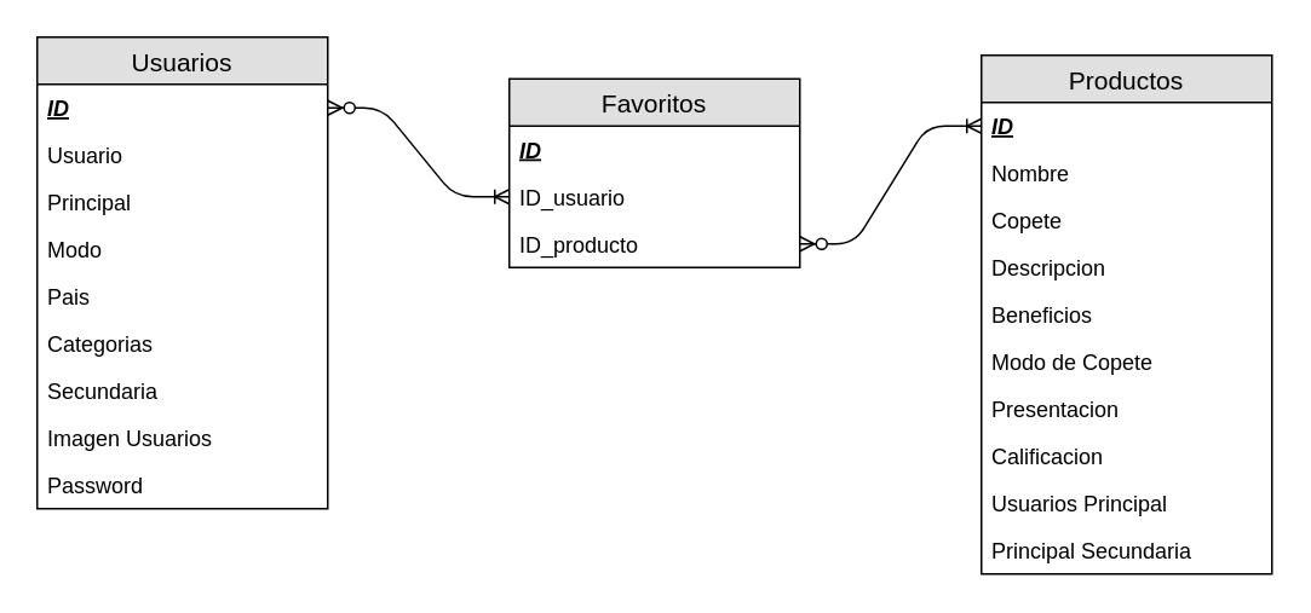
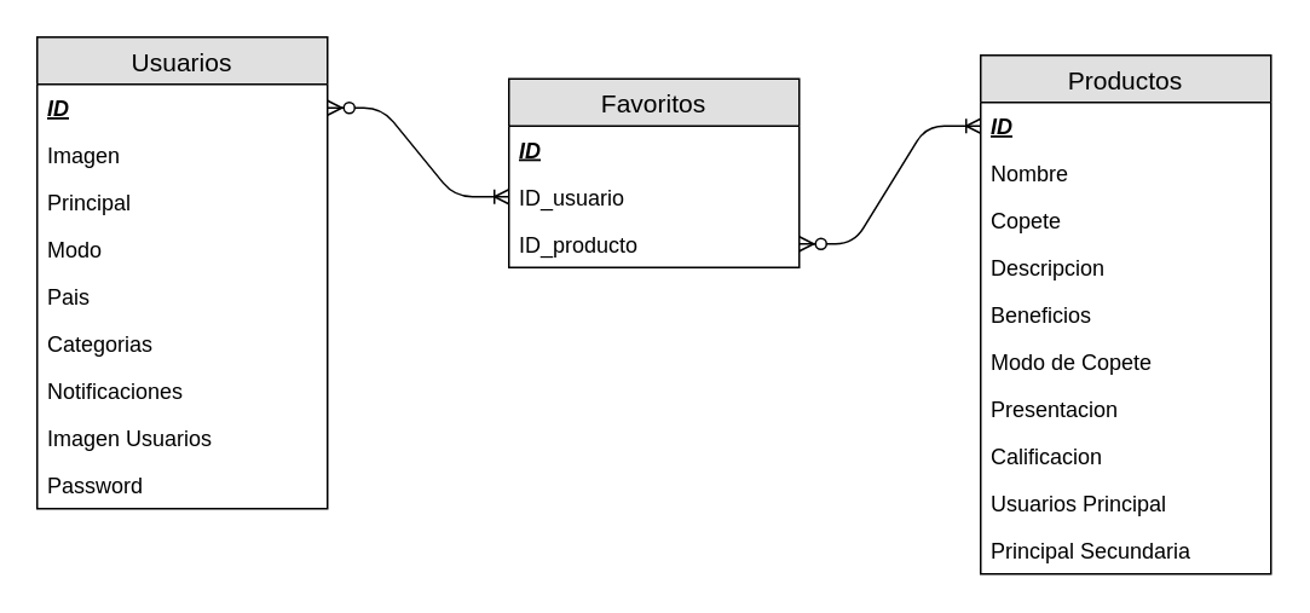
  <mxCell id="0" />
  <mxCell id="1" parent="0" />
  <mxCell id="2" value="Usuarios" style="swimlane;fontStyle=0;childLayout=stackLayout;horizontal=1;startSize=26;fillColor=#e0e0e0;horizontalStack=0;resizeParent=1;resizeParentMax=0;resizeLast=0;collapsible=1;marginBottom=0;swimlaneFillColor=#ffffff;align=center;fontSize=14;" vertex="1" parent="1"><mxGeometry x="20" y="20" width="160" height="260" as="geometry" /></mxCell>
  <mxCell id="3" value="ID" style="text;strokeColor=none;fillColor=none;spacingLeft=4;spacingRight=4;overflow=hidden;rotatable=0;points=[[0,0.5],[1,0.5]];portConstraint=eastwest;fontSize=12;fontStyle=7" vertex="1" parent="2"><mxGeometry y="26" width="160" height="26" as="geometry" /></mxCell>
- <mxCell id="4" value="Usuario" style="text;strokeColor=none;fillColor=none;spacingLeft=4;spacingRight=4;overflow=hidden;rotatable=0;points=[[0,0.5],[1,0.5]];portConstraint=eastwest;fontSize=12;" vertex="1" parent="2"><mxGeometry y="52" width="160" height="26" as="geometry" /></mxCell>
+ <mxCell id="4" value="Imagen" style="text;strokeColor=none;fillColor=none;spacingLeft=4;spacingRight=4;overflow=hidden;rotatable=0;points=[[0,0.5],[1,0.5]];portConstraint=eastwest;fontSize=12;" vertex="1" parent="2"><mxGeometry y="52" width="160" height="26" as="geometry" /></mxCell>
  <mxCell id="5" value="Principal" style="text;strokeColor=none;fillColor=none;spacingLeft=4;spacingRight=4;overflow=hidden;rotatable=0;points=[[0,0.5],[1,0.5]];portConstraint=eastwest;fontSize=12;" vertex="1" parent="2"><mxGeometry y="78" width="160" height="26" as="geometry" /></mxCell>
  <mxCell id="6" value="Modo" style="text;strokeColor=none;fillColor=none;spacingLeft=4;spacingRight=4;overflow=hidden;rotatable=0;points=[[0,0.5],[1,0.5]];portConstraint=eastwest;fontSize=12;" vertex="1" parent="2"><mxGeometry y="104" width="160" height="26" as="geometry" /></mxCell>
  <mxCell id="7" value="Pais" style="text;strokeColor=none;fillColor=none;spacingLeft=4;spacingRight=4;overflow=hidden;rotatable=0;points=[[0,0.5],[1,0.5]];portConstraint=eastwest;fontSize=12;" vertex="1" parent="2"><mxGeometry y="130" width="160" height="26" as="geometry" /></mxCell>
  <mxCell id="8" value="Categorias" style="text;strokeColor=none;fillColor=none;spacingLeft=4;spacingRight=4;overflow=hidden;rotatable=0;points=[[0,0.5],[1,0.5]];portConstraint=eastwest;fontSize=12;" vertex="1" parent="2"><mxGeometry y="156" width="160" height="26" as="geometry" /></mxCell>
- <mxCell id="9" value="Secundaria" style="text;strokeColor=none;fillColor=none;spacingLeft=4;spacingRight=4;overflow=hidden;rotatable=0;points=[[0,0.5],[1,0.5]];portConstraint=eastwest;fontSize=12;" vertex="1" parent="2"><mxGeometry y="182" width="160" height="26" as="geometry" /></mxCell>
+ <mxCell id="9" value="Notificaciones" style="text;strokeColor=none;fillColor=none;spacingLeft=4;spacingRight=4;overflow=hidden;rotatable=0;points=[[0,0.5],[1,0.5]];portConstraint=eastwest;fontSize=12;" vertex="1" parent="2"><mxGeometry y="182" width="160" height="26" as="geometry" /></mxCell>
  <mxCell id="10" value="Imagen Usuarios" style="text;strokeColor=none;fillColor=none;spacingLeft=4;spacingRight=4;overflow=hidden;rotatable=0;points=[[0,0.5],[1,0.5]];portConstraint=eastwest;fontSize=12;" vertex="1" parent="2"><mxGeometry y="208" width="160" height="26" as="geometry" /></mxCell>
  <mxCell id="11" value="Password" style="text;strokeColor=none;fillColor=none;spacingLeft=4;spacingRight=4;overflow=hidden;rotatable=0;points=[[0,0.5],[1,0.5]];portConstraint=eastwest;fontSize=12;" vertex="1" parent="2"><mxGeometry y="234" width="160" height="26" as="geometry" /></mxCell>
  <mxCell id="12" value="Productos" style="swimlane;fontStyle=0;childLayout=stackLayout;horizontal=1;startSize=26;fillColor=#e0e0e0;horizontalStack=0;resizeParent=1;resizeParentMax=0;resizeLast=0;collapsible=1;marginBottom=0;swimlaneFillColor=#ffffff;align=center;fontSize=14;" vertex="1" parent="1"><mxGeometry x="540" y="30" width="160" height="286" as="geometry" /></mxCell>
  <mxCell id="13" value="ID" style="text;strokeColor=none;fillColor=none;spacingLeft=4;spacingRight=4;overflow=hidden;rotatable=0;points=[[0,0.5],[1,0.5]];portConstraint=eastwest;fontSize=12;fontStyle=7" vertex="1" parent="12"><mxGeometry y="26" width="160" height="26" as="geometry" /></mxCell>
  <mxCell id="14" value="Nombre" style="text;strokeColor=none;fillColor=none;spacingLeft=4;spacingRight=4;overflow=hidden;rotatable=0;points=[[0,0.5],[1,0.5]];portConstraint=eastwest;fontSize=12;" vertex="1" parent="12"><mxGeometry y="52" width="160" height="26" as="geometry" /></mxCell>
  <mxCell id="15" value="Copete" style="text;strokeColor=none;fillColor=none;spacingLeft=4;spacingRight=4;overflow=hidden;rotatable=0;points=[[0,0.5],[1,0.5]];portConstraint=eastwest;fontSize=12;" vertex="1" parent="12"><mxGeometry y="78" width="160" height="26" as="geometry" /></mxCell>
  <mxCell id="16" value="Descripcion" style="text;strokeColor=none;fillColor=none;spacingLeft=4;spacingRight=4;overflow=hidden;rotatable=0;points=[[0,0.5],[1,0.5]];portConstraint=eastwest;fontSize=12;" vertex="1" parent="12"><mxGeometry y="104" width="160" height="26" as="geometry" /></mxCell>
  <mxCell id="17" value="Beneficios" style="text;strokeColor=none;fillColor=none;spacingLeft=4;spacingRight=4;overflow=hidden;rotatable=0;points=[[0,0.5],[1,0.5]];portConstraint=eastwest;fontSize=12;" vertex="1" parent="12"><mxGeometry y="130" width="160" height="26" as="geometry" /></mxCell>
  <mxCell id="18" value="Modo de Copete" style="text;strokeColor=none;fillColor=none;spacingLeft=4;spacingRight=4;overflow=hidden;rotatable=0;points=[[0,0.5],[1,0.5]];portConstraint=eastwest;fontSize=12;" vertex="1" parent="12"><mxGeometry y="156" width="160" height="26" as="geometry" /></mxCell>
  <mxCell id="19" value="Presentacion" style="text;strokeColor=none;fillColor=none;spacingLeft=4;spacingRight=4;overflow=hidden;rotatable=0;points=[[0,0.5],[1,0.5]];portConstraint=eastwest;fontSize=12;" vertex="1" parent="12"><mxGeometry y="182" width="160" height="26" as="geometry" /></mxCell>
  <mxCell id="20" value="Calificacion" style="text;strokeColor=none;fillColor=none;spacingLeft=4;spacingRight=4;overflow=hidden;rotatable=0;points=[[0,0.5],[1,0.5]];portConstraint=eastwest;fontSize=12;" vertex="1" parent="12"><mxGeometry y="208" width="160" height="26" as="geometry" /></mxCell>
  <mxCell id="21" value="Usuarios Principal&#10;" style="text;strokeColor=none;fillColor=none;spacingLeft=4;spacingRight=4;overflow=hidden;rotatable=0;points=[[0,0.5],[1,0.5]];portConstraint=eastwest;fontSize=12;" vertex="1" parent="12"><mxGeometry y="234" width="160" height="26" as="geometry" /></mxCell>
  <mxCell id="22" value="Principal Secundaria&#10;" style="text;strokeColor=none;fillColor=none;spacingLeft=4;spacingRight=4;overflow=hidden;rotatable=0;points=[[0,0.5],[1,0.5]];portConstraint=eastwest;fontSize=12;" vertex="1" parent="12"><mxGeometry y="260" width="160" height="26" as="geometry" /></mxCell>
  <mxCell id="23" value="Favoritos" style="swimlane;fontStyle=0;childLayout=stackLayout;horizontal=1;startSize=26;fillColor=#e0e0e0;horizontalStack=0;resizeParent=1;resizeParentMax=0;resizeLast=0;collapsible=1;marginBottom=0;swimlaneFillColor=#ffffff;align=center;fontSize=14;" vertex="1" parent="1"><mxGeometry x="280" y="43" width="160" height="104" as="geometry" /></mxCell>
  <mxCell id="24" value="ID" style="text;strokeColor=none;fillColor=none;spacingLeft=4;spacingRight=4;overflow=hidden;rotatable=0;points=[[0,0.5],[1,0.5]];portConstraint=eastwest;fontSize=12;fontStyle=7" vertex="1" parent="23"><mxGeometry y="26" width="160" height="26" as="geometry" /></mxCell>
  <mxCell id="25" value="ID_usuario" style="text;strokeColor=none;fillColor=none;spacingLeft=4;spacingRight=4;overflow=hidden;rotatable=0;points=[[0,0.5],[1,0.5]];portConstraint=eastwest;fontSize=12;" vertex="1" parent="23"><mxGeometry y="52" width="160" height="26" as="geometry" /></mxCell>
  <mxCell id="26" value="ID_producto" style="text;strokeColor=none;fillColor=none;spacingLeft=4;spacingRight=4;overflow=hidden;rotatable=0;points=[[0,0.5],[1,0.5]];portConstraint=eastwest;fontSize=12;" vertex="1" parent="23"><mxGeometry y="78" width="160" height="26" as="geometry" /></mxCell>
  <mxCell id="27" value="" style="edgeStyle=entityRelationEdgeStyle;fontSize=12;html=1;endArrow=ERoneToMany;startArrow=ERzeroToMany;entryX=0;entryY=0.5;entryDx=0;entryDy=0;exitX=1;exitY=0.5;exitDx=0;exitDy=0;" edge="1" parent="1" source="3" target="25"><mxGeometry width="100" height="100" relative="1" as="geometry"><mxPoint x="240" y="160" as="sourcePoint" /><mxPoint x="120" y="340" as="targetPoint" /></mxGeometry></mxCell>
  <mxCell id="28" value="" style="edgeStyle=entityRelationEdgeStyle;fontSize=12;html=1;endArrow=ERoneToMany;startArrow=ERzeroToMany;entryX=0;entryY=0.5;entryDx=0;entryDy=0;exitX=1;exitY=0.5;exitDx=0;exitDy=0;" edge="1" parent="1" source="26" target="13"><mxGeometry width="100" height="100" relative="1" as="geometry"><mxPoint x="20" y="440" as="sourcePoint" /><mxPoint x="120" y="340" as="targetPoint" /></mxGeometry></mxCell>
